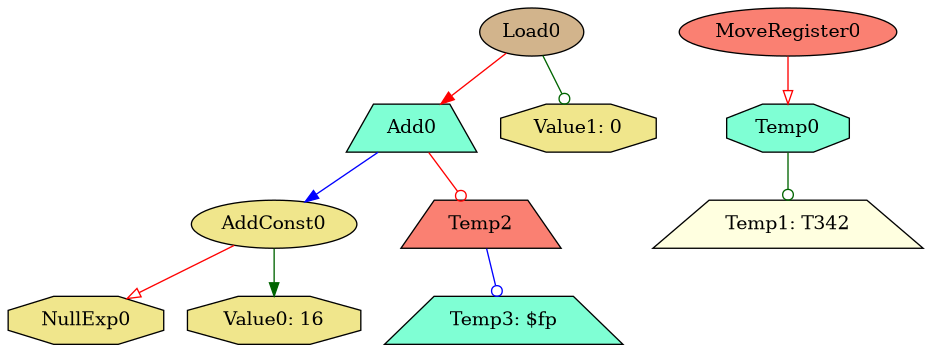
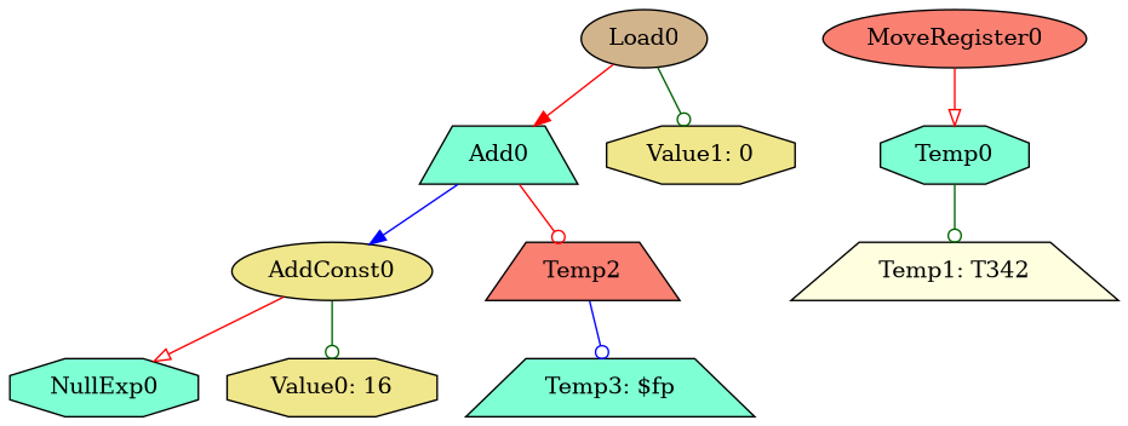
  digraph {
    ordering=out
    node [fillcolor=khaki shape=trapezium style=filled]
    edge [arrowhead=odot color=red]
    Load0 [fillcolor=tan shape=ellipse]
    Add0 [fillcolor=aquamarine]
    "Value1: 0" [shape=octagon]
    AddConst0 [shape=ellipse]
    Temp2 [fillcolor=salmon]
-   NullExp0 [shape=octagon]
+   NullExp0 [fillcolor=aquamarine shape=octagon]
    "Value0: 16" [shape=octagon]
    "Temp3: $fp" [fillcolor=aquamarine]
    Temp0 [fillcolor=aquamarine shape=octagon]
    "Temp1: T342" [fillcolor=lightyellow]
    MoveRegister0 [fillcolor=salmon shape=ellipse]
    Load0 -> Add0 [arrowhead=normal]
    Load0 -> "Value1: 0" [color=darkgreen]
    Add0 -> AddConst0 [arrowhead=normal color=blue]
    Add0 -> Temp2
    AddConst0 -> NullExp0 [arrowhead=onormal]
-   AddConst0 -> "Value0: 16" [arrowhead=normal color=darkgreen]
+   AddConst0 -> "Value0: 16" [color=darkgreen]
    Temp2 -> "Temp3: $fp" [color=blue]
    Temp0 -> "Temp1: T342" [color=darkgreen]
    MoveRegister0 -> Temp0 [arrowhead=onormal]
  }
